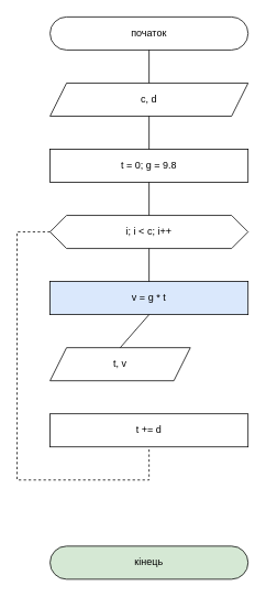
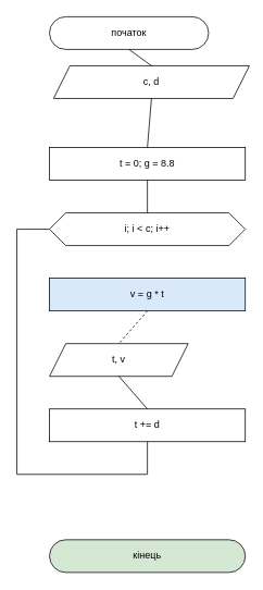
  <mxCell id="0" />
  <mxCell id="1" parent="0" />
- <mxCell id="2" value="початок" style="rounded=1;whiteSpace=wrap;html=1;arcSize=50;" vertex="1" parent="1"><mxGeometry x="60" y="20" width="240" height="40" as="geometry" /></mxCell>
+ <mxCell id="2" value="початок" style="rounded=1;whiteSpace=wrap;html=1;arcSize=50;" vertex="1" parent="1"><mxGeometry x="60" y="20" width="195" height="40" as="geometry" /></mxCell>
  <mxCell id="3" value="кінець" style="rounded=1;whiteSpace=wrap;html=1;arcSize=50;fillColor=#d5e8d4;" vertex="1" parent="1"><mxGeometry x="60" y="660" width="240" height="40" as="geometry" /></mxCell>
- <mxCell id="4" value="c, d" style="shape=parallelogram;perimeter=parallelogramPerimeter;whiteSpace=wrap;html=1;fixedSize=1;" vertex="1" parent="1"><mxGeometry x="60" y="100" width="240" height="40" as="geometry" /></mxCell>
- <mxCell id="5" value="t = 0; g = 9.8" style="rounded=0;whiteSpace=wrap;html=1;" vertex="1" parent="1"><mxGeometry x="60" y="180" width="240" height="40" as="geometry" /></mxCell>
+ <mxCell id="4" value="c, d" style="shape=parallelogram;perimeter=parallelogramPerimeter;whiteSpace=wrap;html=1;fixedSize=1;" vertex="1" parent="1"><mxGeometry x="65" y="80" width="240" height="40" as="geometry" /></mxCell>
+ <mxCell id="5" value="t = 0; g = 8.8" style="rounded=0;whiteSpace=wrap;html=1;" vertex="1" parent="1"><mxGeometry x="60" y="180" width="240" height="40" as="geometry" /></mxCell>
  <mxCell id="6" value="i; i &amp;lt; c; i++" style="shape=hexagon;perimeter=hexagonPerimeter2;whiteSpace=wrap;html=1;fixedSize=1;" vertex="1" parent="1"><mxGeometry x="60" y="260" width="240" height="40" as="geometry" /></mxCell>
  <mxCell id="7" value="v = g * t" style="rounded=0;whiteSpace=wrap;html=1;fillColor=#dae8fc;" vertex="1" parent="1"><mxGeometry x="60" y="340" width="240" height="40" as="geometry" /></mxCell>
  <mxCell id="8" value="t, v" style="shape=parallelogram;perimeter=parallelogramPerimeter;whiteSpace=wrap;html=1;fixedSize=1;" vertex="1" parent="1"><mxGeometry x="60" y="420" width="170" height="40" as="geometry" /></mxCell>
  <mxCell id="9" value="t += d" style="rounded=0;whiteSpace=wrap;html=1;" vertex="1" parent="1"><mxGeometry x="60" y="500" width="240" height="40" as="geometry" /></mxCell>
  <mxCell id="10" value="" style="endArrow=none;html=1;rounded=0;entryX=0.5;entryY=1;entryDx=0;entryDy=0;exitX=0.5;exitY=0;exitDx=0;exitDy=0;" edge="1" parent="1" source="4" target="2"><mxGeometry width="50" height="50" relative="1" as="geometry"><mxPoint x="390" y="65" as="sourcePoint" /><mxPoint x="440" y="15" as="targetPoint" /></mxGeometry></mxCell>
  <mxCell id="11" value="" style="endArrow=none;html=1;rounded=0;entryX=0.5;entryY=1;entryDx=0;entryDy=0;exitX=0.5;exitY=0;exitDx=0;exitDy=0;" edge="1" parent="1" source="5" target="4"><mxGeometry width="50" height="50" relative="1" as="geometry"><mxPoint x="400" y="75" as="sourcePoint" /><mxPoint x="450" y="25" as="targetPoint" /></mxGeometry></mxCell>
  <mxCell id="12" value="" style="endArrow=none;html=1;rounded=0;entryX=0.5;entryY=1;entryDx=0;entryDy=0;exitX=0.5;exitY=0;exitDx=0;exitDy=0;" edge="1" parent="1" source="6" target="5"><mxGeometry width="50" height="50" relative="1" as="geometry"><mxPoint x="410" y="85" as="sourcePoint" /><mxPoint x="460" y="35" as="targetPoint" /></mxGeometry></mxCell>
- <mxCell id="13" value="" style="endArrow=none;html=1;rounded=0;entryX=0.5;entryY=1;entryDx=0;entryDy=0;exitX=0.5;exitY=0;exitDx=0;exitDy=0;" edge="1" parent="1" source="7" target="6"><mxGeometry width="50" height="50" relative="1" as="geometry"><mxPoint x="420" y="95" as="sourcePoint" /><mxPoint x="470" y="45" as="targetPoint" /></mxGeometry></mxCell>
- <mxCell id="14" value="" style="endArrow=none;html=1;rounded=0;exitX=0.5;exitY=1;exitDx=0;exitDy=0;entryX=0.5;entryY=0;entryDx=0;entryDy=0;" edge="1" parent="1" source="7" target="8"><mxGeometry width="50" height="50" relative="1" as="geometry"><mxPoint x="430" y="105" as="sourcePoint" /><mxPoint x="480" y="55" as="targetPoint" /></mxGeometry></mxCell>
- <mxCell id="16" value="" style="endArrow=none;html=1;rounded=0;entryX=0.5;entryY=1;entryDx=0;entryDy=0;exitX=0;exitY=0.5;exitDx=0;exitDy=0;dashed=1;" edge="1" parent="1" source="6" target="9"><mxGeometry width="50" height="50" relative="1" as="geometry"><mxPoint x="450" y="125" as="sourcePoint" /><mxPoint x="500" y="75" as="targetPoint" /><Array as="points"><mxPoint x="20" y="280" /><mxPoint x="20" y="580" /><mxPoint x="180" y="580" /></Array></mxGeometry></mxCell>
+ <mxCell id="14" value="" style="endArrow=none;html=1;rounded=0;exitX=0.5;exitY=1;exitDx=0;exitDy=0;entryX=0.5;entryY=0;entryDx=0;entryDy=0;dashed=1;" edge="1" parent="1" source="7" target="8"><mxGeometry width="50" height="50" relative="1" as="geometry"><mxPoint x="430" y="105" as="sourcePoint" /><mxPoint x="480" y="55" as="targetPoint" /></mxGeometry></mxCell>
+ <mxCell id="15" value="" style="endArrow=none;html=1;rounded=0;exitX=0.5;exitY=1;exitDx=0;exitDy=0;entryX=0.5;entryY=0;entryDx=0;entryDy=0;" edge="1" parent="1" source="8" target="9"><mxGeometry width="50" height="50" relative="1" as="geometry"><mxPoint x="440" y="115" as="sourcePoint" /><mxPoint x="490" y="65" as="targetPoint" /></mxGeometry></mxCell>
+ <mxCell id="16" value="" style="endArrow=none;html=1;rounded=0;entryX=0.5;entryY=1;entryDx=0;entryDy=0;exitX=0;exitY=0.5;exitDx=0;exitDy=0;" edge="1" parent="1" source="6" target="9"><mxGeometry width="50" height="50" relative="1" as="geometry"><mxPoint x="450" y="125" as="sourcePoint" /><mxPoint x="500" y="75" as="targetPoint" /><Array as="points"><mxPoint x="20" y="280" /><mxPoint x="20" y="580" /><mxPoint x="180" y="580" /></Array></mxGeometry></mxCell>
